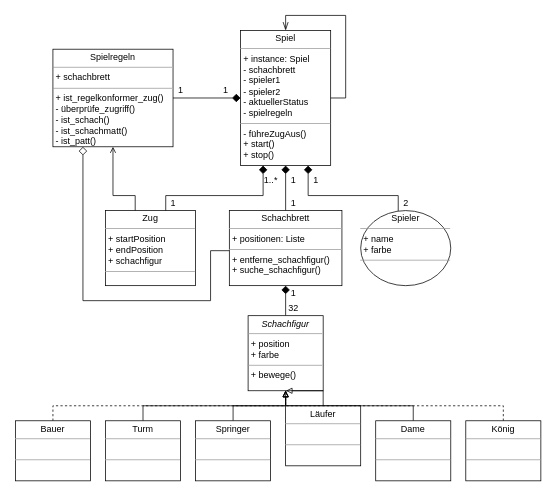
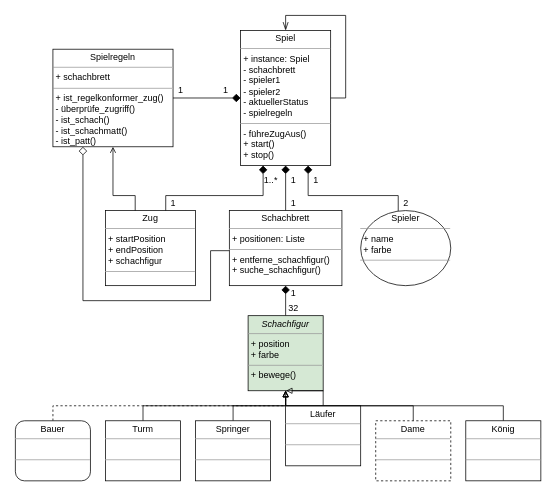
  <mxCell id="0" />
  <mxCell id="1" parent="0" />
  <mxCell id="2" style="edgeStyle=orthogonalEdgeStyle;rounded=0;orthogonalLoop=1;jettySize=auto;html=1;endArrow=diamond;endFill=1;endSize=9;" parent="1" source="3" target="4" edge="1"><mxGeometry relative="1" as="geometry"><Array as="points" /></mxGeometry></mxCell>
  <mxCell id="3" value="&lt;p style=&quot;margin:0px;margin-top:4px;text-align:center;&quot;&gt;Spielregeln&lt;/p&gt;&lt;hr size=&quot;1&quot;&gt;&lt;p style=&quot;margin:0px;margin-left:4px;&quot;&gt;+ schachbrett&lt;/p&gt;&lt;hr size=&quot;1&quot;&gt;&lt;p style=&quot;margin:0px;margin-left:4px;&quot;&gt;+ ist_regelkonformer_zug()&lt;/p&gt;&lt;p style=&quot;margin:0px;margin-left:4px;&quot;&gt;- überprüfe_zugriff()&lt;br&gt;- ist_schach()&lt;/p&gt;&lt;p style=&quot;margin:0px;margin-left:4px;&quot;&gt;- ist_schachmatt()&lt;/p&gt;&lt;p style=&quot;margin:0px;margin-left:4px;&quot;&gt;- ist_patt()&lt;/p&gt;" style="verticalAlign=top;align=left;overflow=fill;fontSize=12;fontFamily=Helvetica;html=1;rounded=0;shadow=0;comic=0;labelBackgroundColor=none;strokeWidth=1" parent="1" vertex="1"><mxGeometry x="70" y="65" width="160" height="130" as="geometry" /></mxCell>
  <mxCell id="4" value="&lt;p style=&quot;margin:0px;margin-top:4px;text-align:center;&quot;&gt;Spiel&lt;/p&gt;&lt;hr size=&quot;1&quot;&gt;&lt;p style=&quot;margin:0px;margin-left:4px;&quot;&gt;+ instance: Spiel&lt;/p&gt;&lt;p style=&quot;margin:0px;margin-left:4px;&quot;&gt;- schachbrett&lt;/p&gt;&lt;p style=&quot;margin:0px;margin-left:4px;&quot;&gt;- spieler1&lt;/p&gt;&lt;p style=&quot;margin:0px;margin-left:4px;&quot;&gt;- spieler2&lt;/p&gt;&lt;p style=&quot;margin:0px;margin-left:4px;&quot;&gt;- aktuellerStatus&lt;/p&gt;&lt;p style=&quot;margin:0px;margin-left:4px;&quot;&gt;- spielregeln&lt;/p&gt;&lt;hr size=&quot;1&quot;&gt;&lt;p style=&quot;margin:0px;margin-left:4px;&quot;&gt;- führeZugAus()&lt;br&gt;&lt;/p&gt;&lt;p style=&quot;margin:0px;margin-left:4px;&quot;&gt;+ start()&lt;/p&gt;&lt;p style=&quot;margin:0px;margin-left:4px;&quot;&gt;+ stop()&lt;/p&gt;" style="verticalAlign=top;align=left;overflow=fill;fontSize=12;fontFamily=Helvetica;html=1;rounded=0;shadow=0;comic=0;labelBackgroundColor=none;strokeWidth=1" parent="1" vertex="1"><mxGeometry x="320" y="40" width="120" height="180" as="geometry" /></mxCell>
  <mxCell id="5" style="edgeStyle=orthogonalEdgeStyle;rounded=0;orthogonalLoop=1;jettySize=auto;html=1;entryX=0.5;entryY=1;entryDx=0;entryDy=0;endArrow=diamond;endFill=1;endSize=9;" parent="1" source="6" target="21" edge="1"><mxGeometry relative="1" as="geometry" /></mxCell>
- <mxCell id="6" value="&lt;p style=&quot;margin:0px;margin-top:4px;text-align:center;&quot;&gt;&lt;i&gt;Schachfigur&lt;/i&gt;&lt;/p&gt;&lt;hr size=&quot;1&quot;&gt;&lt;p style=&quot;margin:0px;margin-left:4px;&quot;&gt;+ position&lt;/p&gt;&lt;p style=&quot;margin:0px;margin-left:4px;&quot;&gt;+ farbe&lt;/p&gt;&lt;hr size=&quot;1&quot;&gt;&lt;p style=&quot;margin:0px;margin-left:4px;&quot;&gt;+ bewege()&lt;br&gt;&lt;/p&gt;" style="verticalAlign=top;align=left;overflow=fill;fontSize=12;fontFamily=Helvetica;html=1;rounded=0;shadow=0;comic=0;labelBackgroundColor=none;strokeWidth=1" parent="1" vertex="1"><mxGeometry x="330" y="420" width="100" height="100" as="geometry" /></mxCell>
+ <mxCell id="6" value="&lt;p style=&quot;margin:0px;margin-top:4px;text-align:center;&quot;&gt;&lt;i&gt;Schachfigur&lt;/i&gt;&lt;/p&gt;&lt;hr size=&quot;1&quot;&gt;&lt;p style=&quot;margin:0px;margin-left:4px;&quot;&gt;+ position&lt;/p&gt;&lt;p style=&quot;margin:0px;margin-left:4px;&quot;&gt;+ farbe&lt;/p&gt;&lt;hr size=&quot;1&quot;&gt;&lt;p style=&quot;margin:0px;margin-left:4px;&quot;&gt;+ bewege()&lt;br&gt;&lt;/p&gt;" style="verticalAlign=top;align=left;overflow=fill;fontSize=12;fontFamily=Helvetica;html=1;rounded=0;shadow=0;comic=0;labelBackgroundColor=none;strokeWidth=1;fillColor=#d5e8d4;" parent="1" vertex="1"><mxGeometry x="330" y="420" width="100" height="100" as="geometry" /></mxCell>
  <mxCell id="7" style="edgeStyle=orthogonalEdgeStyle;rounded=0;orthogonalLoop=1;jettySize=auto;html=1;endArrow=block;endFill=0;entryX=0.5;entryY=1;entryDx=0;entryDy=0;dashed=1;" parent="1" source="8" target="6" edge="1"><mxGeometry relative="1" as="geometry"><mxPoint x="100" y="530" as="targetPoint" /><Array as="points"><mxPoint x="70" y="540" /><mxPoint x="380" y="540" /></Array></mxGeometry></mxCell>
- <mxCell id="8" value="&lt;p style=&quot;margin:0px;margin-top:4px;text-align:center;&quot;&gt;Bauer&lt;/p&gt;&lt;hr size=&quot;1&quot;&gt;&lt;p style=&quot;margin:0px;margin-left:4px;&quot;&gt;&lt;br&gt;&lt;/p&gt;&lt;hr size=&quot;1&quot;&gt;&lt;p style=&quot;margin:0px;margin-left:4px;&quot;&gt;&lt;br&gt;&lt;/p&gt;" style="verticalAlign=top;align=left;overflow=fill;fontSize=12;fontFamily=Helvetica;html=1;rounded=0;shadow=0;comic=0;labelBackgroundColor=none;strokeWidth=1" parent="1" vertex="1"><mxGeometry x="20" y="560" width="100" height="80" as="geometry" /></mxCell>
+ <mxCell id="8" value="&lt;p style=&quot;margin:0px;margin-top:4px;text-align:center;&quot;&gt;Bauer&lt;/p&gt;&lt;hr size=&quot;1&quot;&gt;&lt;p style=&quot;margin:0px;margin-left:4px;&quot;&gt;&lt;br&gt;&lt;/p&gt;&lt;hr size=&quot;1&quot;&gt;&lt;p style=&quot;margin:0px;margin-left:4px;&quot;&gt;&lt;br&gt;&lt;/p&gt;" style="verticalAlign=top;align=left;overflow=fill;fontSize=12;fontFamily=Helvetica;html=1;shadow=0;comic=0;labelBackgroundColor=none;strokeWidth=1;rounded=1;" parent="1" vertex="1"><mxGeometry x="20" y="560" width="100" height="80" as="geometry" /></mxCell>
  <mxCell id="9" style="edgeStyle=orthogonalEdgeStyle;rounded=0;orthogonalLoop=1;jettySize=auto;html=1;entryX=0.5;entryY=1;entryDx=0;entryDy=0;endArrow=none;endFill=0;" parent="1" source="10" target="6" edge="1"><mxGeometry relative="1" as="geometry"><Array as="points"><mxPoint x="190" y="540" /><mxPoint x="380" y="540" /></Array></mxGeometry></mxCell>
  <mxCell id="10" value="&lt;p style=&quot;margin:0px;margin-top:4px;text-align:center;&quot;&gt;Turm&lt;/p&gt;&lt;hr size=&quot;1&quot;&gt;&lt;p style=&quot;margin:0px;margin-left:4px;&quot;&gt;&lt;br&gt;&lt;/p&gt;&lt;hr size=&quot;1&quot;&gt;&lt;p style=&quot;margin:0px;margin-left:4px;&quot;&gt;&lt;br&gt;&lt;/p&gt;" style="verticalAlign=top;align=left;overflow=fill;fontSize=12;fontFamily=Helvetica;html=1;rounded=0;shadow=0;comic=0;labelBackgroundColor=none;strokeWidth=1" parent="1" vertex="1"><mxGeometry x="140" y="560" width="100" height="80" as="geometry" /></mxCell>
  <mxCell id="11" style="edgeStyle=orthogonalEdgeStyle;rounded=0;orthogonalLoop=1;jettySize=auto;html=1;endArrow=block;endFill=0;" parent="1" source="12" edge="1"><mxGeometry relative="1" as="geometry"><mxPoint x="380" y="520" as="targetPoint" /><Array as="points"><mxPoint x="310" y="540" /><mxPoint x="380" y="540" /></Array></mxGeometry></mxCell>
  <mxCell id="12" value="&lt;p style=&quot;margin:0px;margin-top:4px;text-align:center;&quot;&gt;Springer&lt;/p&gt;&lt;hr size=&quot;1&quot;&gt;&lt;p style=&quot;margin:0px;margin-left:4px;&quot;&gt;&lt;br&gt;&lt;/p&gt;&lt;hr size=&quot;1&quot;&gt;&lt;p style=&quot;margin:0px;margin-left:4px;&quot;&gt;&lt;br&gt;&lt;/p&gt;" style="verticalAlign=top;align=left;overflow=fill;fontSize=12;fontFamily=Helvetica;html=1;rounded=0;shadow=0;comic=0;labelBackgroundColor=none;strokeWidth=1" parent="1" vertex="1"><mxGeometry x="260" y="560" width="100" height="80" as="geometry" /></mxCell>
  <mxCell id="13" style="edgeStyle=orthogonalEdgeStyle;rounded=0;orthogonalLoop=1;jettySize=auto;html=1;endArrow=block;endFill=0;" parent="1" source="14" edge="1"><mxGeometry relative="1" as="geometry"><mxPoint x="380" y="520" as="targetPoint" /></mxGeometry></mxCell>
  <mxCell id="14" value="&lt;p style=&quot;margin:0px;margin-top:4px;text-align:center;&quot;&gt;Läufer&lt;/p&gt;&lt;hr size=&quot;1&quot;&gt;&lt;p style=&quot;margin:0px;margin-left:4px;&quot;&gt;&lt;br&gt;&lt;/p&gt;&lt;hr size=&quot;1&quot;&gt;&lt;p style=&quot;margin:0px;margin-left:4px;&quot;&gt;&lt;br&gt;&lt;/p&gt;" style="verticalAlign=top;align=left;overflow=fill;fontSize=12;fontFamily=Helvetica;html=1;rounded=0;shadow=0;comic=0;labelBackgroundColor=none;strokeWidth=1" parent="1" vertex="1"><mxGeometry x="380" y="540" width="100" height="80" as="geometry" /></mxCell>
  <mxCell id="15" style="edgeStyle=orthogonalEdgeStyle;rounded=0;orthogonalLoop=1;jettySize=auto;html=1;endArrow=block;endFill=0;" parent="1" source="16" edge="1"><mxGeometry relative="1" as="geometry"><mxPoint x="380" y="520" as="targetPoint" /><Array as="points"><mxPoint x="550" y="540" /><mxPoint x="380" y="540" /></Array></mxGeometry></mxCell>
- <mxCell id="16" value="&lt;p style=&quot;margin:0px;margin-top:4px;text-align:center;&quot;&gt;Dame&lt;/p&gt;&lt;hr size=&quot;1&quot;&gt;&lt;p style=&quot;margin:0px;margin-left:4px;&quot;&gt;&lt;br&gt;&lt;/p&gt;&lt;hr size=&quot;1&quot;&gt;&lt;p style=&quot;margin:0px;margin-left:4px;&quot;&gt;&lt;br&gt;&lt;/p&gt;" style="verticalAlign=top;align=left;overflow=fill;fontSize=12;fontFamily=Helvetica;html=1;rounded=0;shadow=0;comic=0;labelBackgroundColor=none;strokeWidth=1" parent="1" vertex="1"><mxGeometry x="500" y="560" width="100" height="80" as="geometry" /></mxCell>
- <mxCell id="17" style="edgeStyle=orthogonalEdgeStyle;rounded=0;orthogonalLoop=1;jettySize=auto;html=1;entryX=0.5;entryY=1;entryDx=0;entryDy=0;endArrow=block;endFill=0;dashed=1;" parent="1" source="18" target="6" edge="1"><mxGeometry relative="1" as="geometry"><Array as="points"><mxPoint x="670" y="540" /><mxPoint x="380" y="540" /></Array></mxGeometry></mxCell>
+ <mxCell id="16" value="&lt;p style=&quot;margin:0px;margin-top:4px;text-align:center;&quot;&gt;Dame&lt;/p&gt;&lt;hr size=&quot;1&quot;&gt;&lt;p style=&quot;margin:0px;margin-left:4px;&quot;&gt;&lt;br&gt;&lt;/p&gt;&lt;hr size=&quot;1&quot;&gt;&lt;p style=&quot;margin:0px;margin-left:4px;&quot;&gt;&lt;br&gt;&lt;/p&gt;" style="verticalAlign=top;align=left;overflow=fill;fontSize=12;fontFamily=Helvetica;html=1;rounded=0;shadow=0;comic=0;labelBackgroundColor=none;strokeWidth=1;dashed=1;" parent="1" vertex="1"><mxGeometry x="500" y="560" width="100" height="80" as="geometry" /></mxCell>
+ <mxCell id="17" style="edgeStyle=orthogonalEdgeStyle;rounded=0;orthogonalLoop=1;jettySize=auto;html=1;entryX=0.5;entryY=1;entryDx=0;entryDy=0;endArrow=block;endFill=0;" parent="1" source="18" target="6" edge="1"><mxGeometry relative="1" as="geometry"><Array as="points"><mxPoint x="670" y="540" /><mxPoint x="380" y="540" /></Array></mxGeometry></mxCell>
  <mxCell id="18" value="&lt;p style=&quot;margin:0px;margin-top:4px;text-align:center;&quot;&gt;König&lt;/p&gt;&lt;hr size=&quot;1&quot;&gt;&lt;p style=&quot;margin:0px;margin-left:4px;&quot;&gt;&lt;br&gt;&lt;/p&gt;&lt;hr size=&quot;1&quot;&gt;&lt;p style=&quot;margin:0px;margin-left:4px;&quot;&gt;&lt;br&gt;&lt;/p&gt;" style="verticalAlign=top;align=left;overflow=fill;fontSize=12;fontFamily=Helvetica;html=1;rounded=0;shadow=0;comic=0;labelBackgroundColor=none;strokeWidth=1" parent="1" vertex="1"><mxGeometry x="620" y="560" width="100" height="80" as="geometry" /></mxCell>
  <mxCell id="19" style="edgeStyle=orthogonalEdgeStyle;rounded=0;orthogonalLoop=1;jettySize=auto;html=1;endArrow=diamond;endFill=1;endSize=9;" parent="1" source="21" target="4" edge="1"><mxGeometry relative="1" as="geometry"><Array as="points"><mxPoint x="380" y="210" /><mxPoint x="380" y="210" /></Array></mxGeometry></mxCell>
  <mxCell id="20" style="edgeStyle=orthogonalEdgeStyle;rounded=0;orthogonalLoop=1;jettySize=auto;html=1;entryX=0.25;entryY=1;entryDx=0;entryDy=0;endArrow=diamond;endFill=0;exitX=-0.001;exitY=0.534;exitDx=0;exitDy=0;exitPerimeter=0;endSize=9;startSize=6;" edge="1" parent="1" source="21" target="3"><mxGeometry relative="1" as="geometry"><Array as="points"><mxPoint x="280" y="333" /><mxPoint x="280" y="400" /><mxPoint x="110" y="400" /></Array></mxGeometry></mxCell>
  <mxCell id="21" value="&lt;p style=&quot;margin:0px;margin-top:4px;text-align:center;&quot;&gt;Schachbrett&lt;/p&gt;&lt;hr size=&quot;1&quot;&gt;&lt;p style=&quot;margin:0px;margin-left:4px;&quot;&gt;+ positionen: Liste&lt;/p&gt;&lt;hr size=&quot;1&quot;&gt;&lt;p style=&quot;margin:0px;margin-left:4px;&quot;&gt;+ entferne_schachfigur()&lt;/p&gt;&lt;p style=&quot;margin:0px;margin-left:4px;&quot;&gt;+ suche_schachfigur()&lt;/p&gt;" style="verticalAlign=top;align=left;overflow=fill;fontSize=12;fontFamily=Helvetica;html=1;rounded=0;shadow=0;comic=0;labelBackgroundColor=none;strokeWidth=1" parent="1" vertex="1"><mxGeometry x="305" y="280" width="150" height="100" as="geometry" /></mxCell>
  <mxCell id="22" style="edgeStyle=orthogonalEdgeStyle;rounded=0;orthogonalLoop=1;jettySize=auto;html=1;entryX=0.25;entryY=1;entryDx=0;entryDy=0;endArrow=diamond;endFill=1;endSize=9;exitX=0.669;exitY=0.007;exitDx=0;exitDy=0;exitPerimeter=0;" edge="1" parent="1" source="24" target="4"><mxGeometry relative="1" as="geometry"><Array as="points"><mxPoint x="220" y="260" /><mxPoint x="350" y="260" /></Array></mxGeometry></mxCell>
  <mxCell id="23" style="edgeStyle=orthogonalEdgeStyle;rounded=0;orthogonalLoop=1;jettySize=auto;html=1;entryX=0.5;entryY=1;entryDx=0;entryDy=0;endArrow=open;endFill=0;exitX=0.33;exitY=0.005;exitDx=0;exitDy=0;exitPerimeter=0;" edge="1" parent="1" source="24" target="3"><mxGeometry relative="1" as="geometry"><Array as="points"><mxPoint x="180" y="260" /><mxPoint x="150" y="260" /></Array></mxGeometry></mxCell>
  <mxCell id="24" value="&lt;p style=&quot;margin:0px;margin-top:4px;text-align:center;&quot;&gt;Zug&lt;/p&gt;&lt;hr size=&quot;1&quot;&gt;&lt;p style=&quot;margin:0px;margin-left:4px;&quot;&gt;+ startPosition&amp;nbsp;&lt;/p&gt;&lt;p style=&quot;margin:0px;margin-left:4px;&quot;&gt;+ endPosition&amp;nbsp;&lt;/p&gt;&lt;p style=&quot;margin:0px;margin-left:4px;&quot;&gt;+ schachfigur&lt;/p&gt;&lt;hr size=&quot;1&quot;&gt;&lt;p style=&quot;margin:0px;margin-left:4px;&quot;&gt;&lt;br&gt;&lt;/p&gt;" style="verticalAlign=top;align=left;overflow=fill;fontSize=12;fontFamily=Helvetica;html=1;rounded=0;shadow=0;comic=0;labelBackgroundColor=none;strokeWidth=1" parent="1" vertex="1"><mxGeometry x="140" y="280" width="120" height="100" as="geometry" /></mxCell>
  <mxCell id="25" style="edgeStyle=orthogonalEdgeStyle;rounded=0;orthogonalLoop=1;jettySize=auto;html=1;entryX=0.75;entryY=1;entryDx=0;entryDy=0;endArrow=diamond;endFill=1;endSize=9;" parent="1" source="26" target="4" edge="1"><mxGeometry relative="1" as="geometry"><Array as="points"><mxPoint x="530" y="260" /><mxPoint x="410" y="260" /></Array></mxGeometry></mxCell>
  <mxCell id="26" value="&lt;p style=&quot;margin:0px;margin-top:4px;text-align:center;&quot;&gt;Spieler&lt;/p&gt;&lt;hr size=&quot;1&quot;&gt;&lt;p style=&quot;margin:0px;margin-left:4px;&quot;&gt;+ name&amp;nbsp;&lt;/p&gt;&lt;p style=&quot;margin:0px;margin-left:4px;&quot;&gt;+ farbe&lt;/p&gt;&lt;hr size=&quot;1&quot;&gt;&lt;p style=&quot;margin:0px;margin-left:4px;&quot;&gt;&lt;br&gt;&lt;/p&gt;" style="ellipse;verticalAlign=top;align=left;overflow=fill;fontSize=12;fontFamily=Helvetica;html=1;shadow=0;comic=0;labelBackgroundColor=none;strokeWidth=1;" parent="1" vertex="1"><mxGeometry x="480" y="280" width="120" height="100" as="geometry" /></mxCell>
  <mxCell id="27" value="1" style="text;html=1;align=center;verticalAlign=middle;resizable=0;points=[];autosize=1;strokeColor=none;fillColor=none;" vertex="1" parent="1"><mxGeometry x="410" y="230" width="20" height="20" as="geometry" /></mxCell>
  <mxCell id="28" value="2" style="text;html=1;align=center;verticalAlign=middle;resizable=0;points=[];autosize=1;strokeColor=none;fillColor=none;" vertex="1" parent="1"><mxGeometry x="530" y="260" width="20" height="20" as="geometry" /></mxCell>
  <mxCell id="29" value="1" style="text;html=1;align=center;verticalAlign=middle;resizable=0;points=[];autosize=1;strokeColor=none;fillColor=none;" vertex="1" parent="1"><mxGeometry x="380" y="230" width="20" height="20" as="geometry" /></mxCell>
  <mxCell id="30" value="1" style="text;html=1;align=center;verticalAlign=middle;resizable=0;points=[];autosize=1;strokeColor=none;fillColor=none;" vertex="1" parent="1"><mxGeometry x="380" y="260" width="20" height="20" as="geometry" /></mxCell>
  <mxCell id="31" value="1" style="text;html=1;align=center;verticalAlign=middle;resizable=0;points=[];autosize=1;strokeColor=none;fillColor=none;" vertex="1" parent="1"><mxGeometry x="380" y="380" width="20" height="20" as="geometry" /></mxCell>
  <mxCell id="32" value="32" style="text;html=1;align=center;verticalAlign=middle;resizable=0;points=[];autosize=1;strokeColor=none;fillColor=none;" vertex="1" parent="1"><mxGeometry x="375" y="400" width="30" height="20" as="geometry" /></mxCell>
  <mxCell id="33" value="1" style="text;html=1;align=center;verticalAlign=middle;resizable=0;points=[];autosize=1;strokeColor=none;fillColor=none;" vertex="1" parent="1"><mxGeometry x="290" y="110" width="20" height="20" as="geometry" /></mxCell>
  <mxCell id="34" value="1" style="text;html=1;align=center;verticalAlign=middle;resizable=0;points=[];autosize=1;strokeColor=none;fillColor=none;" vertex="1" parent="1"><mxGeometry x="230" y="110" width="20" height="20" as="geometry" /></mxCell>
  <mxCell id="35" value="1" style="text;html=1;align=center;verticalAlign=middle;resizable=0;points=[];autosize=1;strokeColor=none;fillColor=none;" vertex="1" parent="1"><mxGeometry x="220" y="260" width="20" height="20" as="geometry" /></mxCell>
  <mxCell id="36" value="1..*" style="text;html=1;align=center;verticalAlign=middle;resizable=0;points=[];autosize=1;strokeColor=none;fillColor=none;" vertex="1" parent="1"><mxGeometry x="345" y="230" width="30" height="20" as="geometry" /></mxCell>
  <mxCell id="37" value="" style="endArrow=openThin;endFill=0;endSize=9;html=1;rounded=0;entryX=0.5;entryY=0;entryDx=0;entryDy=0;exitX=1;exitY=0.5;exitDx=0;exitDy=0;" edge="1" parent="1" source="4" target="4"><mxGeometry width="160" relative="1" as="geometry"><mxPoint x="440" y="129.31" as="sourcePoint" /><mxPoint x="380" y="20" as="targetPoint" /><Array as="points"><mxPoint x="460" y="130" /><mxPoint x="460" y="20" /><mxPoint x="380" y="20" /></Array></mxGeometry></mxCell>
